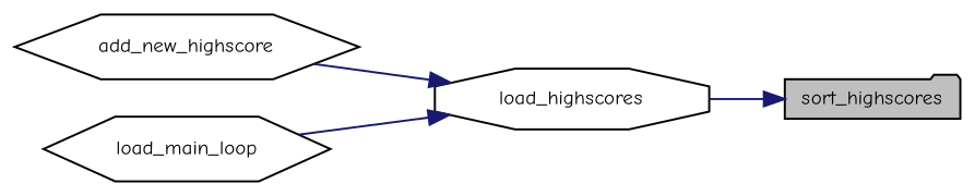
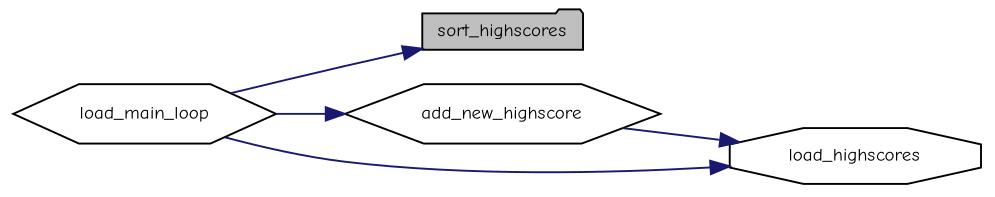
  digraph {
    fontname="Comic Neue"
    rankdir=RL
    node [color=black fillcolor=white fontname="Comic Neue" fontsize=10 shape=hexagon style=filled]
    edge [color=midnightblue dir=back fontname="Comic Neue" fontsize=10 labelfontname=Helvetica labelfontsize=10 style=solid]
    n1 [fillcolor=grey75 fontcolor=black height=0.2 label=sort_highscores shape=folder width=0.4]
    n2 [height=0.2 label=load_highscores shape=octagon width=0.4]
    n3 [height=0.2 label=add_new_highscore width=0.4]
    n4 [height=0.2 label=load_main_loop width=0.4]
-   n1 -> n2
+   n1 -> n4
    n2 -> n3
    n2 -> n4
+   n3 -> n4
  }
